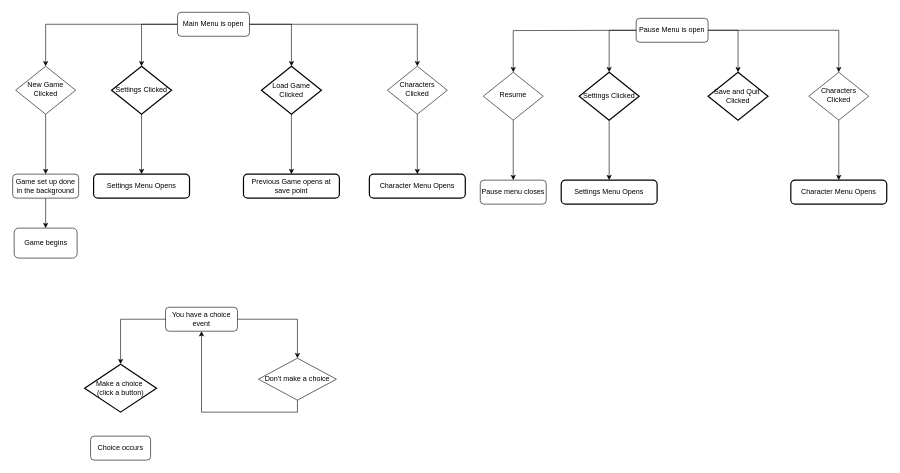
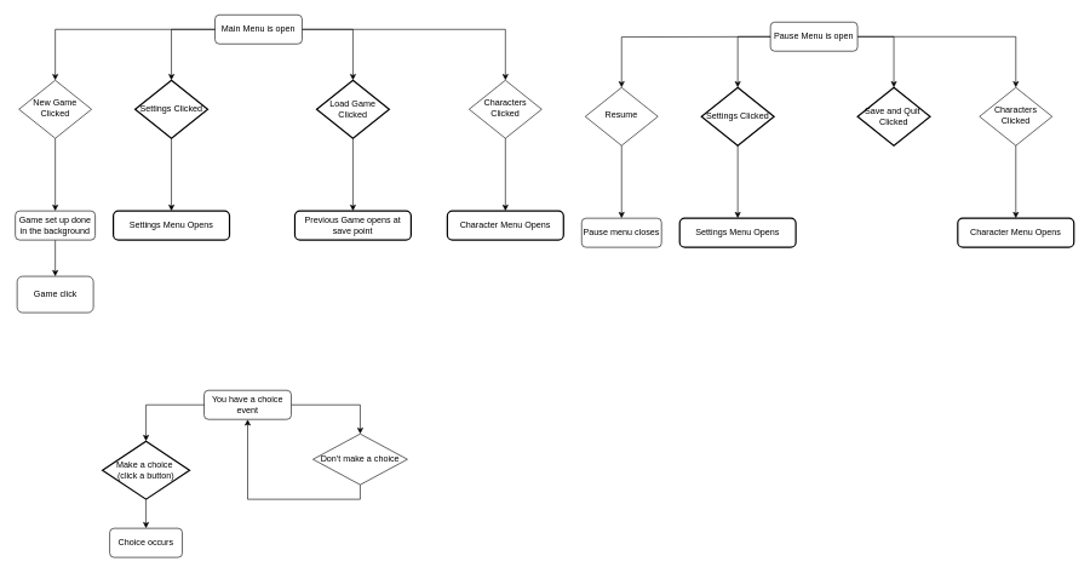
  <mxCell id="0" />
  <mxCell id="1" parent="0" />
  <mxCell id="2" style="edgeStyle=orthogonalEdgeStyle;rounded=0;orthogonalLoop=1;jettySize=auto;html=1;" edge="1" parent="1" source="4" target="6"><mxGeometry relative="1" as="geometry" /></mxCell>
  <mxCell id="3" style="edgeStyle=orthogonalEdgeStyle;rounded=0;orthogonalLoop=1;jettySize=auto;html=1;entryX=0.5;entryY=0;entryDx=0;entryDy=0;" edge="1" parent="1" source="4" target="15"><mxGeometry relative="1" as="geometry" /></mxCell>
  <mxCell id="4" value="Main Menu is open" style="rounded=1;whiteSpace=wrap;html=1;fontSize=12;glass=0;strokeWidth=1;shadow=0;" parent="1" vertex="1"><mxGeometry x="295" y="20" width="120" height="40" as="geometry" /></mxCell>
  <mxCell id="5" style="edgeStyle=orthogonalEdgeStyle;rounded=0;orthogonalLoop=1;jettySize=auto;html=1;" edge="1" parent="1" source="6" target="39"><mxGeometry relative="1" as="geometry" /></mxCell>
  <mxCell id="6" value="New Game&lt;div&gt;Clicked&lt;/div&gt;" style="rhombus;whiteSpace=wrap;html=1;shadow=0;fontFamily=Helvetica;fontSize=12;align=center;strokeWidth=1;spacing=6;spacingTop=-4;" parent="1" vertex="1"><mxGeometry x="25" y="110" width="100" height="80" as="geometry" /></mxCell>
  <mxCell id="7" style="edgeStyle=orthogonalEdgeStyle;rounded=0;orthogonalLoop=1;jettySize=auto;html=1;" edge="1" parent="1" source="8" target="10"><mxGeometry relative="1" as="geometry" /></mxCell>
  <mxCell id="8" value="Settings Clicked" style="strokeWidth=2;html=1;shape=mxgraph.flowchart.decision;whiteSpace=wrap;" vertex="1" parent="1"><mxGeometry x="185" y="110" width="100" height="80" as="geometry" /></mxCell>
  <mxCell id="9" style="edgeStyle=orthogonalEdgeStyle;rounded=0;orthogonalLoop=1;jettySize=auto;html=1;entryX=0.5;entryY=0;entryDx=0;entryDy=0;entryPerimeter=0;" edge="1" parent="1" source="4" target="8"><mxGeometry relative="1" as="geometry" /></mxCell>
  <mxCell id="10" value="Settings Menu Opens" style="rounded=1;whiteSpace=wrap;html=1;absoluteArcSize=1;arcSize=14;strokeWidth=2;" vertex="1" parent="1"><mxGeometry x="155" y="290" width="160" height="40" as="geometry" /></mxCell>
  <mxCell id="11" style="edgeStyle=orthogonalEdgeStyle;rounded=0;orthogonalLoop=1;jettySize=auto;html=1;" edge="1" parent="1" source="12" target="13"><mxGeometry relative="1" as="geometry" /></mxCell>
  <mxCell id="12" value="Load Game Clicked" style="strokeWidth=2;html=1;shape=mxgraph.flowchart.decision;whiteSpace=wrap;" vertex="1" parent="1"><mxGeometry x="435" y="110" width="100" height="80" as="geometry" /></mxCell>
  <mxCell id="13" value="Previous Game opens at save point" style="rounded=1;whiteSpace=wrap;html=1;absoluteArcSize=1;arcSize=14;strokeWidth=2;" vertex="1" parent="1"><mxGeometry x="405" y="290" width="160" height="40" as="geometry" /></mxCell>
  <mxCell id="14" style="edgeStyle=orthogonalEdgeStyle;rounded=0;orthogonalLoop=1;jettySize=auto;html=1;entryX=0.5;entryY=0;entryDx=0;entryDy=0;entryPerimeter=0;" edge="1" parent="1" source="4" target="12"><mxGeometry relative="1" as="geometry" /></mxCell>
  <mxCell id="15" value="Characters Clicked" style="rhombus;whiteSpace=wrap;html=1;shadow=0;fontFamily=Helvetica;fontSize=12;align=center;strokeWidth=1;spacing=6;spacingTop=-4;" vertex="1" parent="1"><mxGeometry x="645" y="110" width="100" height="80" as="geometry" /></mxCell>
  <mxCell id="16" style="edgeStyle=orthogonalEdgeStyle;rounded=0;orthogonalLoop=1;jettySize=auto;html=1;" edge="1" parent="1" target="20"><mxGeometry relative="1" as="geometry"><mxPoint x="1075" y="50" as="sourcePoint" /></mxGeometry></mxCell>
  <mxCell id="17" style="edgeStyle=orthogonalEdgeStyle;rounded=0;orthogonalLoop=1;jettySize=auto;html=1;entryX=0.5;entryY=0;entryDx=0;entryDy=0;" edge="1" parent="1" source="18" target="27"><mxGeometry relative="1" as="geometry" /></mxCell>
  <mxCell id="18" value="Pause Menu is open" style="rounded=1;whiteSpace=wrap;html=1;fontSize=12;glass=0;strokeWidth=1;shadow=0;" vertex="1" parent="1"><mxGeometry x="1060" y="30" width="120" height="40" as="geometry" /></mxCell>
  <mxCell id="19" style="edgeStyle=orthogonalEdgeStyle;rounded=0;orthogonalLoop=1;jettySize=auto;html=1;entryX=0.5;entryY=0;entryDx=0;entryDy=0;" edge="1" parent="1" source="20" target="41"><mxGeometry relative="1" as="geometry" /></mxCell>
  <mxCell id="20" value="Resume" style="rhombus;whiteSpace=wrap;html=1;shadow=0;fontFamily=Helvetica;fontSize=12;align=center;strokeWidth=1;spacing=6;spacingTop=-4;" vertex="1" parent="1"><mxGeometry x="805" y="120" width="100" height="80" as="geometry" /></mxCell>
  <mxCell id="21" style="edgeStyle=orthogonalEdgeStyle;rounded=0;orthogonalLoop=1;jettySize=auto;html=1;" edge="1" parent="1" source="22" target="24"><mxGeometry relative="1" as="geometry" /></mxCell>
  <mxCell id="22" value="Settings Clicked" style="strokeWidth=2;html=1;shape=mxgraph.flowchart.decision;whiteSpace=wrap;" vertex="1" parent="1"><mxGeometry x="965" y="120" width="100" height="80" as="geometry" /></mxCell>
  <mxCell id="23" style="edgeStyle=orthogonalEdgeStyle;rounded=0;orthogonalLoop=1;jettySize=auto;html=1;entryX=0.5;entryY=0;entryDx=0;entryDy=0;entryPerimeter=0;exitX=0;exitY=0.5;exitDx=0;exitDy=0;" edge="1" parent="1" source="18" target="22"><mxGeometry relative="1" as="geometry"><mxPoint x="1010" y="50" as="sourcePoint" /></mxGeometry></mxCell>
  <mxCell id="24" value="Settings Menu Opens" style="rounded=1;whiteSpace=wrap;html=1;absoluteArcSize=1;arcSize=14;strokeWidth=2;" vertex="1" parent="1"><mxGeometry x="935" y="300" width="160" height="40" as="geometry" /></mxCell>
  <mxCell id="25" value="Save and Quit&amp;nbsp;&lt;div&gt;Clicked&lt;/div&gt;" style="strokeWidth=2;html=1;shape=mxgraph.flowchart.decision;whiteSpace=wrap;" vertex="1" parent="1"><mxGeometry x="1180" y="120" width="100" height="80" as="geometry" /></mxCell>
  <mxCell id="26" style="edgeStyle=orthogonalEdgeStyle;rounded=0;orthogonalLoop=1;jettySize=auto;html=1;entryX=0.5;entryY=0;entryDx=0;entryDy=0;entryPerimeter=0;exitX=1;exitY=0.5;exitDx=0;exitDy=0;" edge="1" parent="1" source="18" target="25"><mxGeometry relative="1" as="geometry" /></mxCell>
  <mxCell id="27" value="Characters Clicked" style="rhombus;whiteSpace=wrap;html=1;shadow=0;fontFamily=Helvetica;fontSize=12;align=center;strokeWidth=1;spacing=6;spacingTop=-4;" vertex="1" parent="1"><mxGeometry x="1348" y="120" width="100" height="80" as="geometry" /></mxCell>
  <mxCell id="28" style="edgeStyle=orthogonalEdgeStyle;rounded=0;orthogonalLoop=1;jettySize=auto;html=1;entryX=0.5;entryY=0;entryDx=0;entryDy=0;" edge="1" parent="1" source="29" target="35"><mxGeometry relative="1" as="geometry" /></mxCell>
- <mxCell id="29" value="You have a choice event" style="rounded=1;whiteSpace=wrap;html=1;" vertex="1" parent="1"><mxGeometry x="275" y="512" width="120" height="40" as="geometry" /></mxCell>
+ <mxCell id="29" value="You have a choice event" style="rounded=1;whiteSpace=wrap;html=1;" vertex="1" parent="1"><mxGeometry x="280" y="537" width="120" height="40" as="geometry" /></mxCell>
+ <mxCell id="30" style="edgeStyle=orthogonalEdgeStyle;rounded=0;orthogonalLoop=1;jettySize=auto;html=1;entryX=0.5;entryY=0;entryDx=0;entryDy=0;" edge="1" parent="1" source="31" target="33"><mxGeometry relative="1" as="geometry" /></mxCell>
  <mxCell id="31" value="Make a choice&amp;nbsp;&lt;div&gt;(click a button)&lt;/div&gt;" style="strokeWidth=2;html=1;shape=mxgraph.flowchart.decision;whiteSpace=wrap;" vertex="1" parent="1"><mxGeometry x="140" y="607" width="120" height="80" as="geometry" /></mxCell>
  <mxCell id="32" style="edgeStyle=orthogonalEdgeStyle;rounded=0;orthogonalLoop=1;jettySize=auto;html=1;entryX=0.5;entryY=0;entryDx=0;entryDy=0;entryPerimeter=0;" edge="1" parent="1" source="29" target="31"><mxGeometry relative="1" as="geometry" /></mxCell>
  <mxCell id="33" value="Choice occurs" style="rounded=1;whiteSpace=wrap;html=1;" vertex="1" parent="1"><mxGeometry x="150" y="727" width="100" height="40" as="geometry" /></mxCell>
  <mxCell id="34" style="edgeStyle=orthogonalEdgeStyle;rounded=0;orthogonalLoop=1;jettySize=auto;html=1;entryX=0.5;entryY=1;entryDx=0;entryDy=0;exitX=0.5;exitY=1;exitDx=0;exitDy=0;" edge="1" parent="1" source="35" target="29"><mxGeometry relative="1" as="geometry" /></mxCell>
  <mxCell id="35" value="Don't make a choice" style="rhombus;whiteSpace=wrap;html=1;" vertex="1" parent="1"><mxGeometry x="430" y="597" width="130" height="70" as="geometry" /></mxCell>
  <mxCell id="36" style="edgeStyle=orthogonalEdgeStyle;rounded=0;orthogonalLoop=1;jettySize=auto;html=1;exitX=0.5;exitY=1;exitDx=0;exitDy=0;" edge="1" parent="1" target="37" source="15"><mxGeometry relative="1" as="geometry"><mxPoint x="645" y="190" as="sourcePoint" /></mxGeometry></mxCell>
  <mxCell id="37" value="Character Menu Opens" style="rounded=1;whiteSpace=wrap;html=1;absoluteArcSize=1;arcSize=14;strokeWidth=2;" vertex="1" parent="1"><mxGeometry x="615" y="290" width="160" height="40" as="geometry" /></mxCell>
  <mxCell id="38" style="edgeStyle=orthogonalEdgeStyle;rounded=0;orthogonalLoop=1;jettySize=auto;html=1;" edge="1" parent="1" source="39" target="40"><mxGeometry relative="1" as="geometry" /></mxCell>
  <mxCell id="39" value="Game set up done in the background" style="rounded=1;whiteSpace=wrap;html=1;" vertex="1" parent="1"><mxGeometry x="20" y="290" width="110" height="40" as="geometry" /></mxCell>
- <mxCell id="40" value="Game begins" style="rounded=1;whiteSpace=wrap;html=1;" vertex="1" parent="1"><mxGeometry x="22.5" y="380" width="105" height="50" as="geometry" /></mxCell>
+ <mxCell id="40" value="Game click" style="rounded=1;whiteSpace=wrap;html=1;" vertex="1" parent="1"><mxGeometry x="22.5" y="380" width="105" height="50" as="geometry" /></mxCell>
  <mxCell id="41" value="Pause menu closes" style="rounded=1;whiteSpace=wrap;html=1;" vertex="1" parent="1"><mxGeometry x="800" y="300" width="110" height="40" as="geometry" /></mxCell>
  <mxCell id="42" style="edgeStyle=orthogonalEdgeStyle;rounded=0;orthogonalLoop=1;jettySize=auto;html=1;exitX=0.5;exitY=1;exitDx=0;exitDy=0;" edge="1" parent="1" target="43" source="27"><mxGeometry relative="1" as="geometry"><mxPoint x="1400" y="210" as="sourcePoint" /></mxGeometry></mxCell>
  <mxCell id="43" value="Character Menu Opens" style="rounded=1;whiteSpace=wrap;html=1;absoluteArcSize=1;arcSize=14;strokeWidth=2;" vertex="1" parent="1"><mxGeometry x="1318" y="300" width="160" height="40" as="geometry" /></mxCell>
